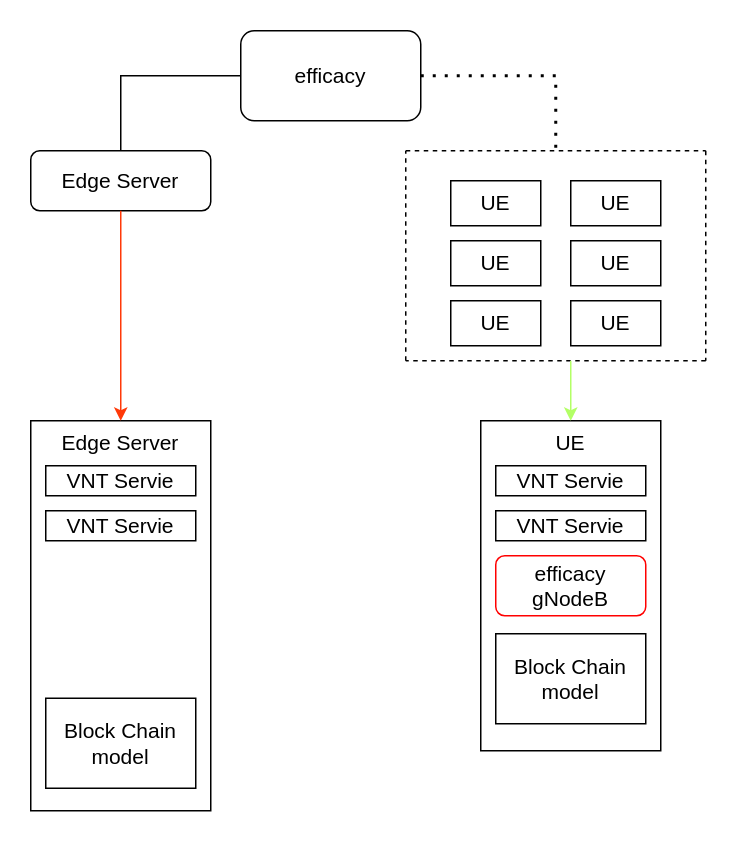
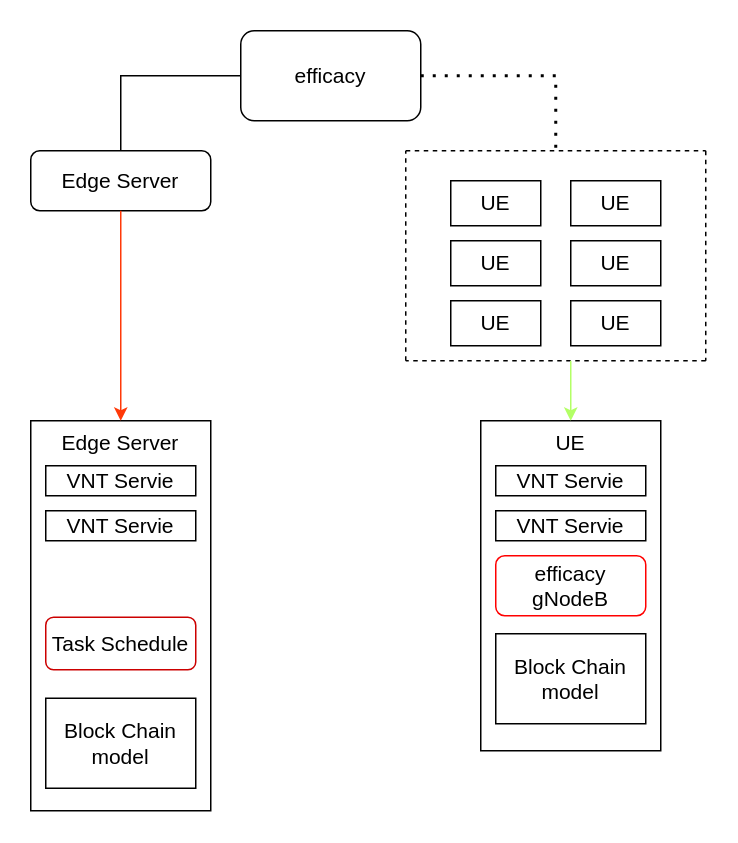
  <mxCell id="0" />
  <mxCell id="1" parent="0" />
  <mxCell id="2" value="&lt;font style=&quot;font-size: 14px&quot;&gt;UE&lt;/font&gt;" style="rounded=0;whiteSpace=wrap;html=1;" parent="1" vertex="1"><mxGeometry x="300" y="120" width="60" height="30" as="geometry" /></mxCell>
  <mxCell id="3" value="&lt;font style=&quot;font-size: 14px&quot;&gt;UE&lt;/font&gt;" style="rounded=0;whiteSpace=wrap;html=1;" parent="1" vertex="1"><mxGeometry x="380" y="120" width="60" height="30" as="geometry" /></mxCell>
  <mxCell id="4" value="&lt;font style=&quot;font-size: 14px&quot;&gt;UE&lt;/font&gt;" style="rounded=0;whiteSpace=wrap;html=1;" parent="1" vertex="1"><mxGeometry x="300" y="160" width="60" height="30" as="geometry" /></mxCell>
  <mxCell id="5" value="&lt;font style=&quot;font-size: 14px&quot;&gt;UE&lt;/font&gt;" style="rounded=0;whiteSpace=wrap;html=1;" parent="1" vertex="1"><mxGeometry x="380" y="160" width="60" height="30" as="geometry" /></mxCell>
  <mxCell id="6" value="&lt;font style=&quot;font-size: 14px&quot;&gt;UE&lt;/font&gt;" style="rounded=0;whiteSpace=wrap;html=1;" parent="1" vertex="1"><mxGeometry x="300" y="200" width="60" height="30" as="geometry" /></mxCell>
  <mxCell id="7" value="&lt;font style=&quot;font-size: 14px&quot;&gt;UE&lt;/font&gt;" style="rounded=0;whiteSpace=wrap;html=1;" parent="1" vertex="1"><mxGeometry x="380" y="200" width="60" height="30" as="geometry" /></mxCell>
  <mxCell id="8" value="efficacy" style="rounded=1;whiteSpace=wrap;html=1;fontSize=14;" parent="1" vertex="1"><mxGeometry x="160" y="20" width="120" height="60" as="geometry" /></mxCell>
  <mxCell id="9" value="" style="endArrow=none;dashed=1;html=1;rounded=0;fontSize=14;" parent="1" edge="1"><mxGeometry width="50" height="50" relative="1" as="geometry"><mxPoint x="270" y="240" as="sourcePoint" /><mxPoint x="270" y="100" as="targetPoint" /></mxGeometry></mxCell>
  <mxCell id="10" value="" style="endArrow=none;dashed=1;html=1;rounded=0;fontSize=14;" parent="1" edge="1"><mxGeometry width="50" height="50" relative="1" as="geometry"><mxPoint x="470" y="240" as="sourcePoint" /><mxPoint x="270" y="240" as="targetPoint" /></mxGeometry></mxCell>
  <mxCell id="11" value="" style="endArrow=none;dashed=1;html=1;rounded=0;fontSize=14;" parent="1" edge="1"><mxGeometry width="50" height="50" relative="1" as="geometry"><mxPoint x="270" y="100" as="sourcePoint" /><mxPoint x="470" y="100" as="targetPoint" /></mxGeometry></mxCell>
  <mxCell id="12" value="" style="endArrow=none;dashed=1;html=1;rounded=0;fontSize=14;" parent="1" edge="1"><mxGeometry width="50" height="50" relative="1" as="geometry"><mxPoint x="470" y="100" as="sourcePoint" /><mxPoint x="470" y="240" as="targetPoint" /></mxGeometry></mxCell>
  <mxCell id="13" value="" style="endArrow=none;dashed=1;html=1;dashPattern=1 3;strokeWidth=2;rounded=0;fontSize=14;exitX=1;exitY=0.5;exitDx=0;exitDy=0;" parent="1" source="8" edge="1"><mxGeometry width="50" height="50" relative="1" as="geometry"><mxPoint x="220" y="340" as="sourcePoint" /><mxPoint x="370" y="100" as="targetPoint" /><Array as="points"><mxPoint x="370" y="50" /><mxPoint x="370" y="60" /></Array></mxGeometry></mxCell>
  <mxCell id="14" value="" style="endArrow=none;html=1;rounded=0;fontSize=14;exitX=0;exitY=0.5;exitDx=0;exitDy=0;" parent="1" source="8" target="15" edge="1"><mxGeometry width="50" height="50" relative="1" as="geometry"><mxPoint x="220" y="340" as="sourcePoint" /><mxPoint x="80" y="90" as="targetPoint" /><Array as="points"><mxPoint x="80" y="50" /></Array></mxGeometry></mxCell>
  <mxCell id="15" value="Edge Server" style="rounded=1;whiteSpace=wrap;html=1;fontSize=14;" parent="1" vertex="1"><mxGeometry x="20" y="100" width="120" height="40" as="geometry" /></mxCell>
  <mxCell id="16" value="UE" style="rounded=0;whiteSpace=wrap;html=1;fontSize=14;verticalAlign=top;" parent="1" vertex="1"><mxGeometry x="320" y="280" width="120" height="220" as="geometry" /></mxCell>
  <mxCell id="17" value="VNT Servie" style="rounded=0;whiteSpace=wrap;html=1;fontSize=14;" parent="1" vertex="1"><mxGeometry x="330" y="310" width="100" height="20" as="geometry" /></mxCell>
  <mxCell id="18" value="VNT Servie" style="rounded=0;whiteSpace=wrap;html=1;fontSize=14;" parent="1" vertex="1"><mxGeometry x="330" y="340" width="100" height="20" as="geometry" /></mxCell>
  <mxCell id="19" value="Edge Server" style="rounded=0;whiteSpace=wrap;html=1;fontSize=14;verticalAlign=top;" parent="1" vertex="1"><mxGeometry x="20" y="280" width="120" height="260" as="geometry" /></mxCell>
  <mxCell id="20" value="VNT Servie" style="rounded=0;whiteSpace=wrap;html=1;fontSize=14;" parent="1" vertex="1"><mxGeometry x="30" y="310" width="100" height="20" as="geometry" /></mxCell>
  <mxCell id="21" value="VNT Servie" style="rounded=0;whiteSpace=wrap;html=1;fontSize=14;" parent="1" vertex="1"><mxGeometry x="30" y="340" width="100" height="20" as="geometry" /></mxCell>
+ <mxCell id="22" value="Task Schedule" style="rounded=1;whiteSpace=wrap;html=1;fontSize=14;strokeColor=#CC0000;" parent="1" vertex="1"><mxGeometry x="30" y="411" width="100" height="35" as="geometry" /></mxCell>
  <mxCell id="23" value="Block Chain model" style="rounded=0;whiteSpace=wrap;html=1;fontSize=14;" parent="1" vertex="1"><mxGeometry x="30" y="465" width="100" height="60" as="geometry" /></mxCell>
  <mxCell id="24" value="Block Chain model" style="rounded=0;whiteSpace=wrap;html=1;fontSize=14;" parent="1" vertex="1"><mxGeometry x="330" y="422" width="100" height="60" as="geometry" /></mxCell>
  <mxCell id="25" value="" style="endArrow=classic;html=1;rounded=0;fontSize=14;exitX=0.5;exitY=1;exitDx=0;exitDy=0;entryX=0.5;entryY=0;entryDx=0;entryDy=0;strokeColor=#FF3908;" parent="1" source="15" target="19" edge="1"><mxGeometry width="50" height="50" relative="1" as="geometry"><mxPoint x="220" y="320" as="sourcePoint" /><mxPoint x="270" y="270" as="targetPoint" /></mxGeometry></mxCell>
  <mxCell id="26" value="" style="endArrow=classic;html=1;rounded=0;fontSize=14;strokeColor=#B3FF66;entryX=0.5;entryY=0;entryDx=0;entryDy=0;" parent="1" target="16" edge="1"><mxGeometry width="50" height="50" relative="1" as="geometry"><mxPoint x="380" y="240" as="sourcePoint" /><mxPoint x="270" y="270" as="targetPoint" /></mxGeometry></mxCell>
  <mxCell id="27" value="&lt;div&gt;efficacy gNodeB&lt;br&gt;&lt;/div&gt;" style="rounded=1;whiteSpace=wrap;html=1;fontSize=14;strokeColor=#FF0000;" vertex="1" parent="1"><mxGeometry x="330" y="370" width="100" height="40" as="geometry" /></mxCell>
